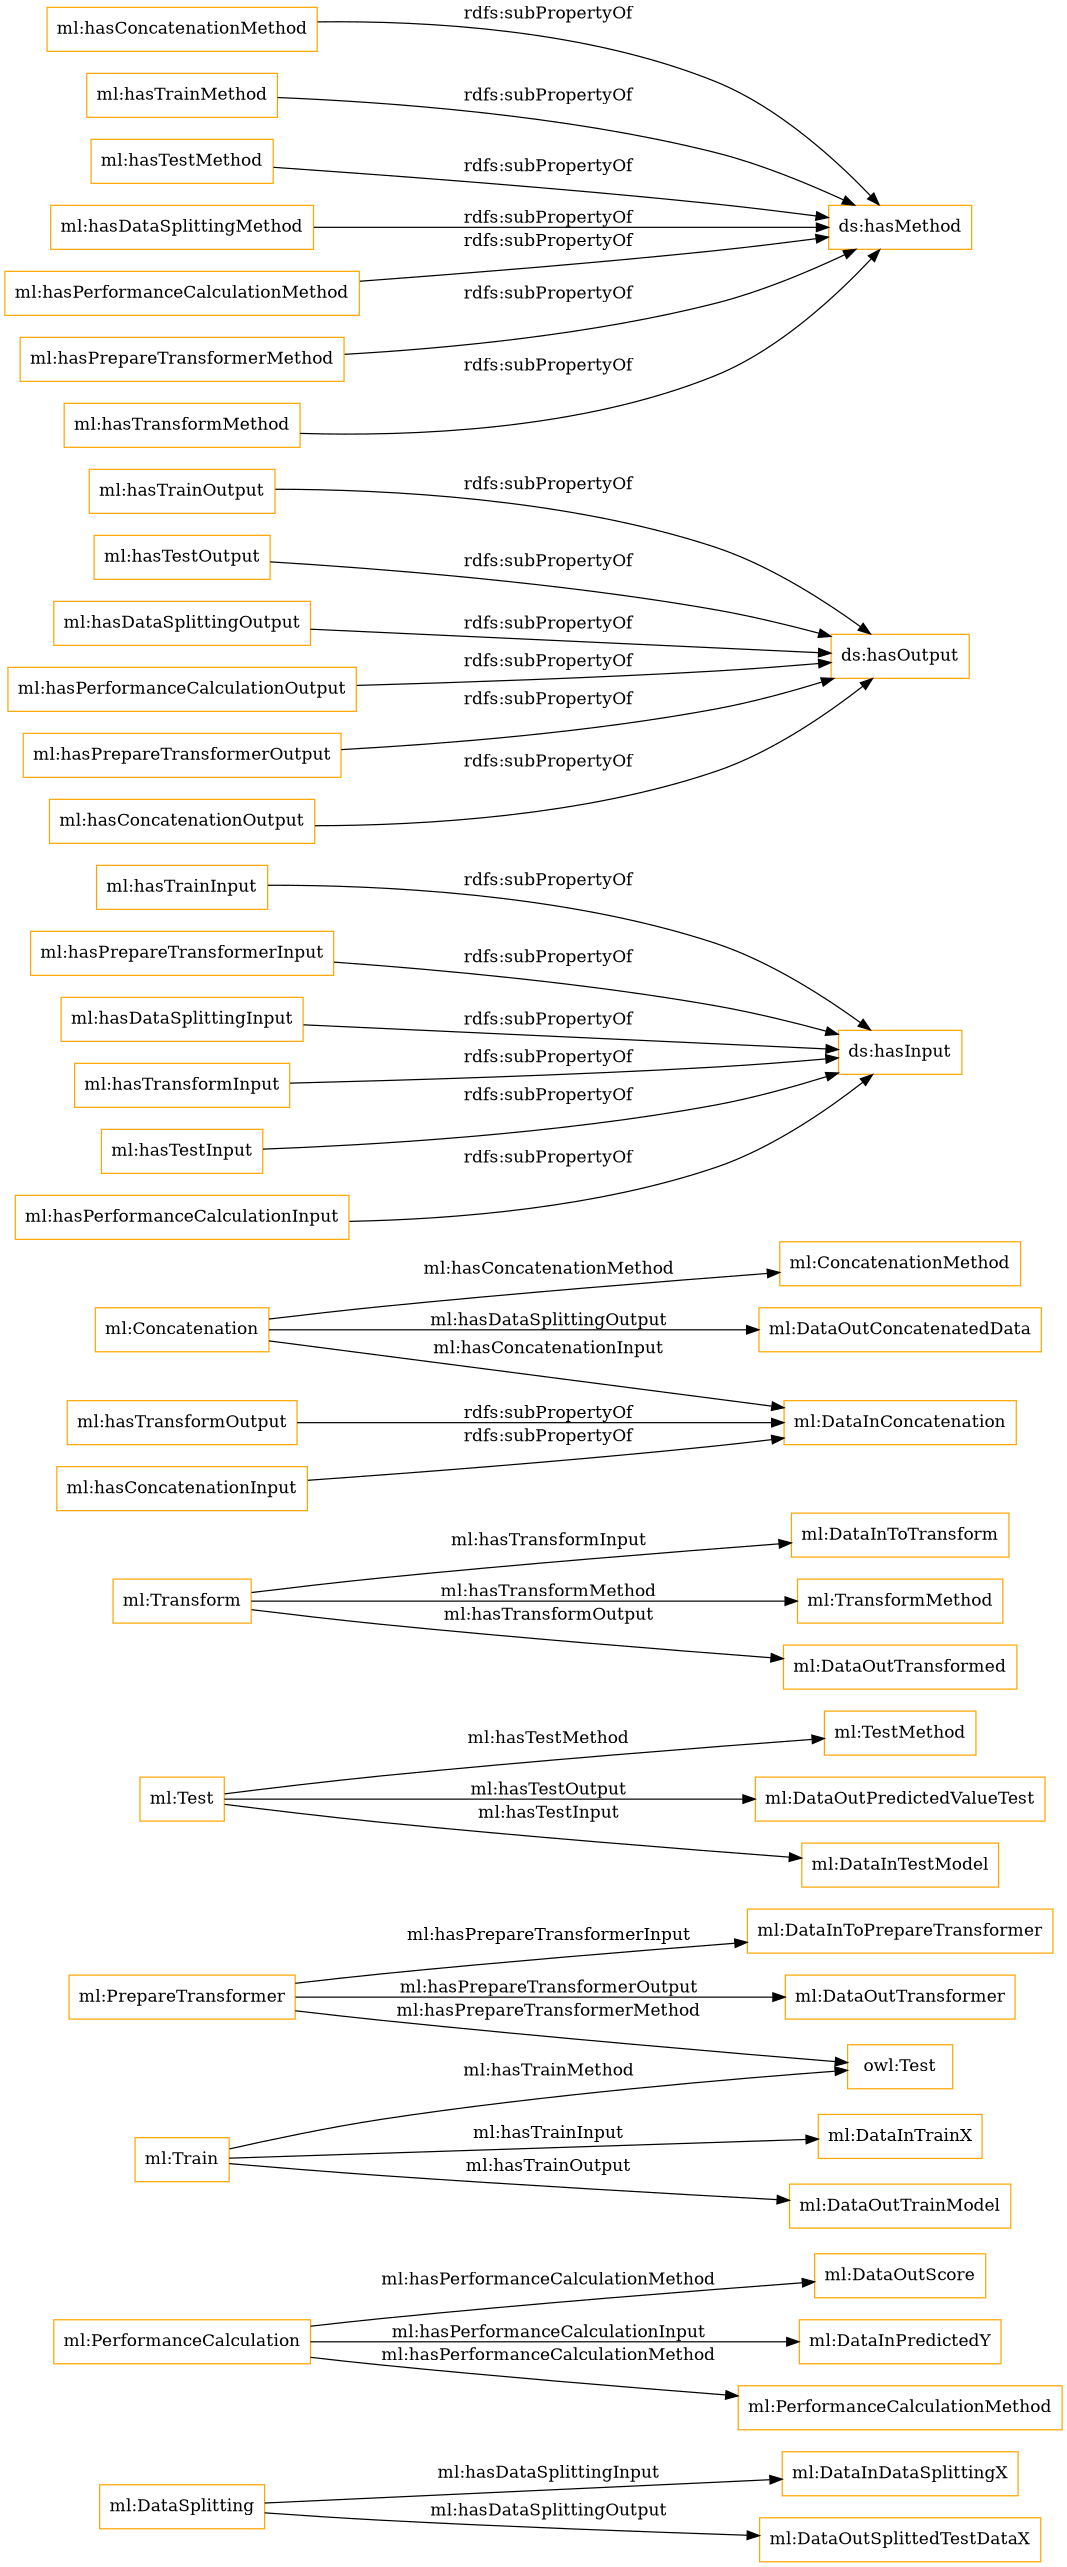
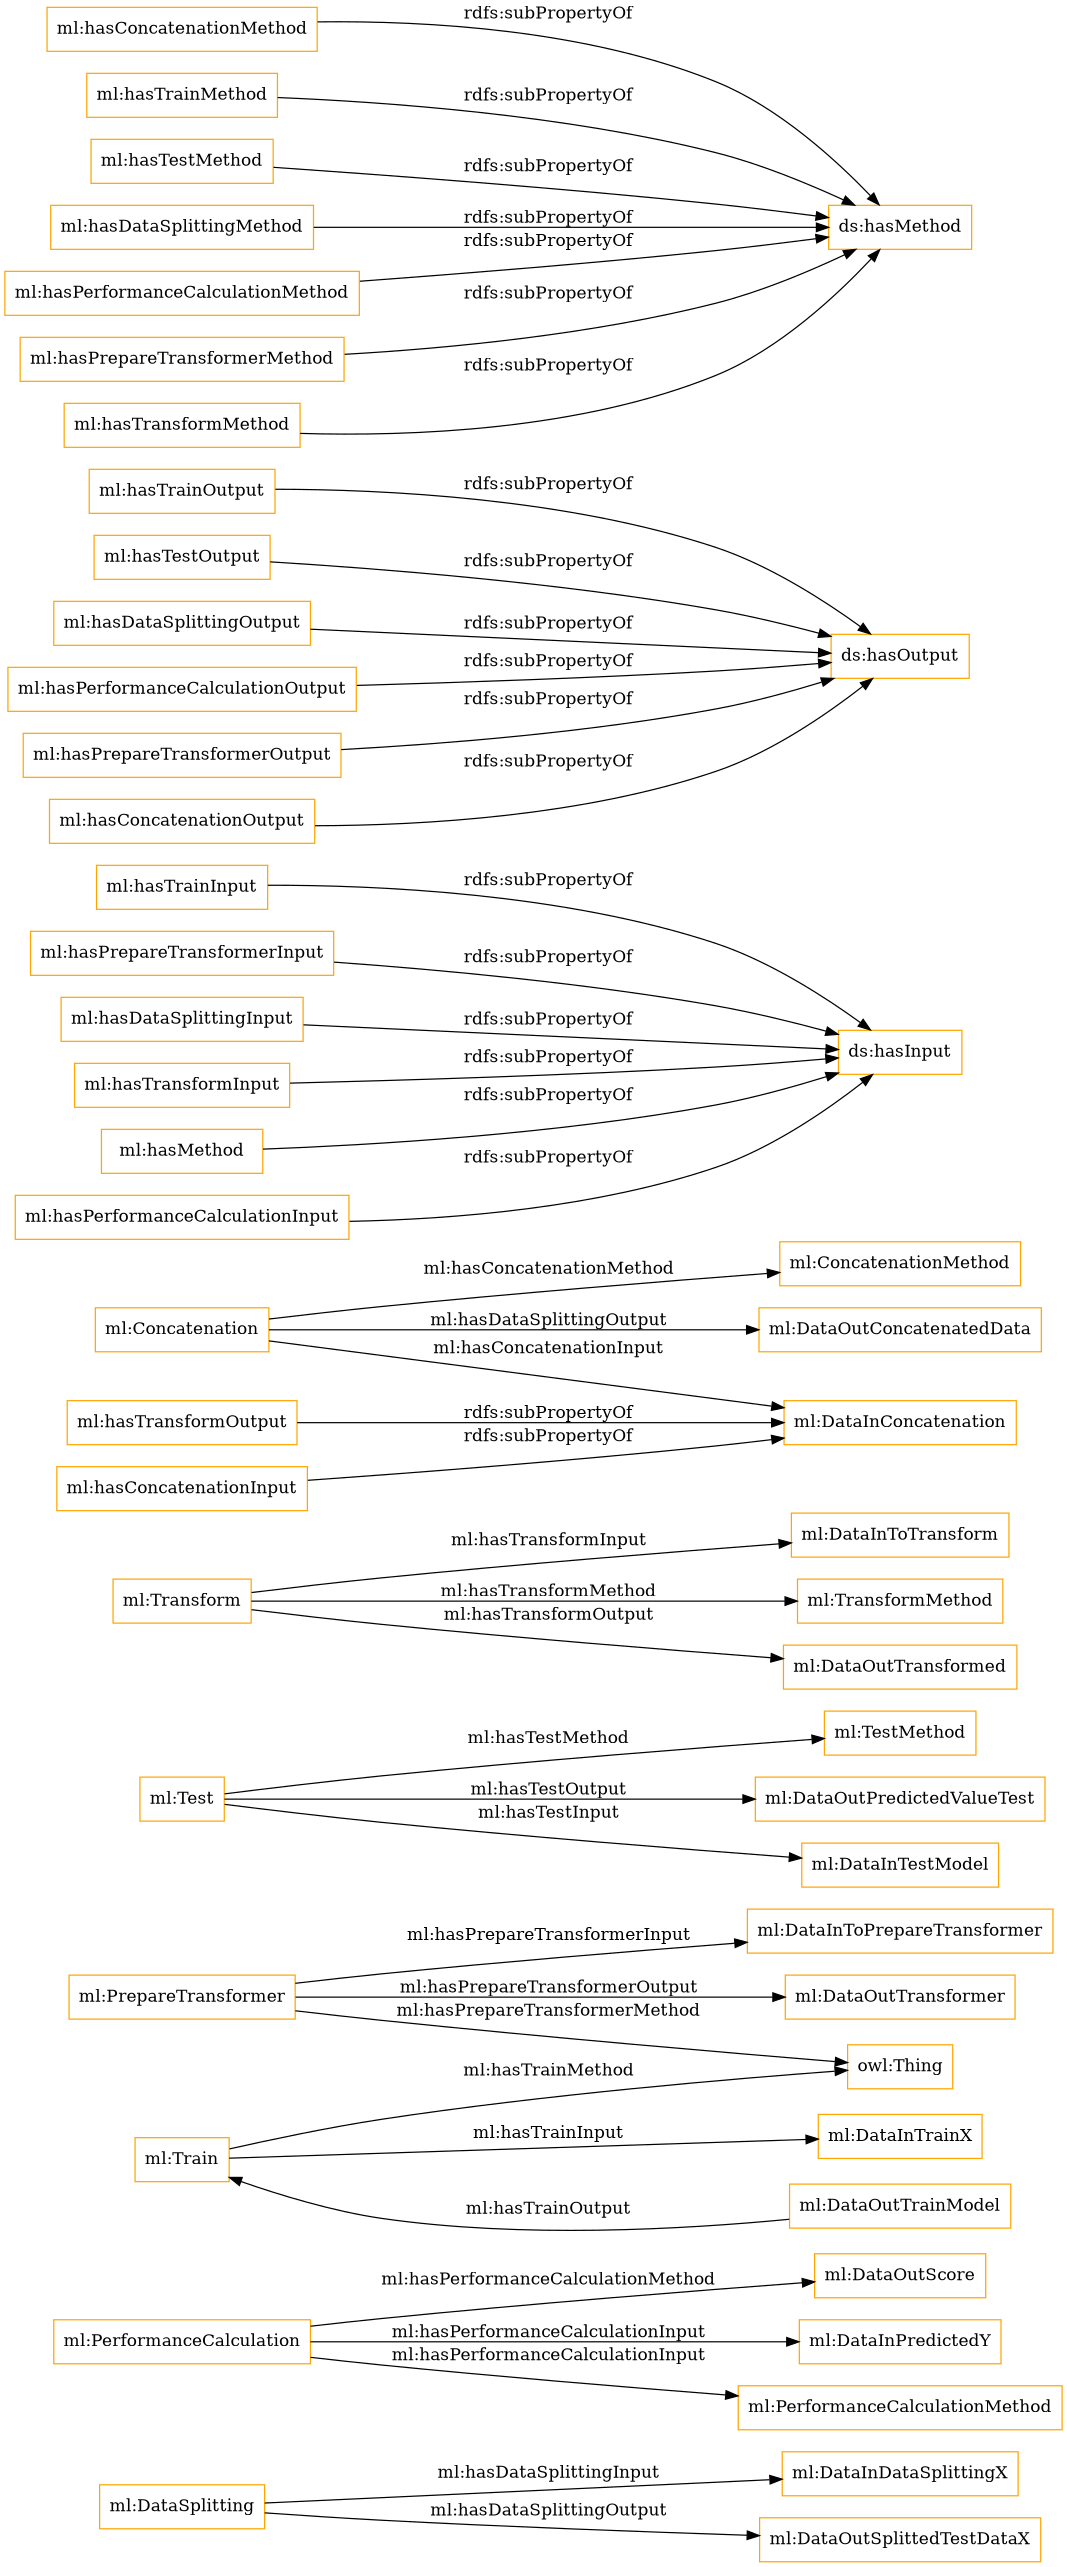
  digraph {
    rankdir=LR
    node [color=orange shape=rectangle]
    "ml:DataSplitting"
    "ml:DataInDataSplittingX"
    "ml:DataOutSplittedTestDataX"
    "ml:PerformanceCalculation"
    "ml:DataOutScore"
    "ml:DataInPredictedY"
    "ml:PerformanceCalculationMethod"
    "ml:PrepareTransformer"
    "ml:DataInToPrepareTransformer"
    "ml:DataOutTransformer"
-   "owl:Thing" [label="owl:Test"]
+   "owl:Thing"
    "ml:Test"
    "ml:TestMethod"
    "ml:DataOutPredictedValueTest"
    "ml:DataInTestModel"
    "ml:Transform"
    "ml:DataInToTransform"
    "ml:TransformMethod"
    "ml:DataOutTransformed"
    "ml:Train"
    "ml:DataInTrainX"
    "ml:DataOutTrainModel"
    "ml:Concatenation"
    "ml:DataInConcatenation"
    "ml:ConcatenationMethod"
    "ml:DataOutConcatenatedData"
    "ml:hasTrainInput"
    "ds:hasInput"
    "ml:hasTrainOutput"
    "ds:hasOutput"
    "ml:hasTestOutput"
    "ml:hasPrepareTransformerInput"
    "ml:hasConcatenationMethod"
    "ds:hasMethod"
    "ml:hasDataSplittingOutput"
    "ml:hasTrainMethod"
    "ml:hasPerformanceCalculationOutput"
    "ml:hasPrepareTransformerOutput"
    "ml:hasTestMethod"
    "ml:hasTransformOutput"
    "ml:hasDataSplittingMethod"
    "ml:hasDataSplittingInput"
    "ml:hasConcatenationInput"
    "ml:hasPerformanceCalculationMethod"
    "ml:hasTransformInput"
    "ml:hasPrepareTransformerMethod"
    "ml:hasTransformMethod"
-   "ml:hasTestInput"
+   "ml:hasTestInput" [label="ml:hasMethod"]
    "ml:hasPerformanceCalculationInput"
    "ml:hasConcatenationOutput"
    "ml:DataSplitting" -> "ml:DataInDataSplittingX" [label="ml:hasDataSplittingInput"]
    "ml:DataSplitting" -> "ml:DataOutSplittedTestDataX" [label="ml:hasDataSplittingOutput"]
    "ml:PerformanceCalculation" -> "ml:DataOutScore" [label="ml:hasPerformanceCalculationMethod"]
    "ml:PerformanceCalculation" -> "ml:DataInPredictedY" [label="ml:hasPerformanceCalculationInput"]
-   "ml:PerformanceCalculation" -> "ml:PerformanceCalculationMethod" [label="ml:hasPerformanceCalculationMethod"]
+   "ml:PerformanceCalculation" -> "ml:PerformanceCalculationMethod" [label="ml:hasPerformanceCalculationInput"]
    "ml:PrepareTransformer" -> "ml:DataInToPrepareTransformer" [label="ml:hasPrepareTransformerInput"]
    "ml:PrepareTransformer" -> "ml:DataOutTransformer" [label="ml:hasPrepareTransformerOutput"]
    "ml:PrepareTransformer" -> "owl:Thing" [label="ml:hasPrepareTransformerMethod"]
    "ml:Test" -> "ml:TestMethod" [label="ml:hasTestMethod"]
    "ml:Test" -> "ml:DataOutPredictedValueTest" [label="ml:hasTestOutput"]
    "ml:Test" -> "ml:DataInTestModel" [label="ml:hasTestInput"]
    "ml:Transform" -> "ml:DataInToTransform" [label="ml:hasTransformInput"]
    "ml:Transform" -> "ml:TransformMethod" [label="ml:hasTransformMethod"]
    "ml:Transform" -> "ml:DataOutTransformed" [label="ml:hasTransformOutput"]
    "ml:Train" -> "owl:Thing" [label="ml:hasTrainMethod"]
    "ml:Train" -> "ml:DataInTrainX" [label="ml:hasTrainInput"]
-   "ml:Train" -> "ml:DataOutTrainModel" [label="ml:hasTrainOutput"]
+   "ml:DataOutTrainModel" -> "ml:Train" [label="ml:hasTrainOutput"]
    "ml:Concatenation" -> "ml:DataInConcatenation" [label="ml:hasConcatenationInput"]
    "ml:Concatenation" -> "ml:ConcatenationMethod" [label="ml:hasConcatenationMethod"]
    "ml:Concatenation" -> "ml:DataOutConcatenatedData" [label="ml:hasDataSplittingOutput"]
    "ml:hasTrainInput" -> "ds:hasInput" [label="rdfs:subPropertyOf"]
    "ml:hasTrainOutput" -> "ds:hasOutput" [label="rdfs:subPropertyOf"]
    "ml:hasTestOutput" -> "ds:hasOutput" [label="rdfs:subPropertyOf"]
    "ml:hasPrepareTransformerInput" -> "ds:hasInput" [label="rdfs:subPropertyOf"]
    "ml:hasConcatenationMethod" -> "ds:hasMethod" [label="rdfs:subPropertyOf"]
    "ml:hasDataSplittingOutput" -> "ds:hasOutput" [label="rdfs:subPropertyOf"]
    "ml:hasTrainMethod" -> "ds:hasMethod" [label="rdfs:subPropertyOf"]
    "ml:hasPerformanceCalculationOutput" -> "ds:hasOutput" [label="rdfs:subPropertyOf"]
    "ml:hasPrepareTransformerOutput" -> "ds:hasOutput" [label="rdfs:subPropertyOf"]
    "ml:hasTestMethod" -> "ds:hasMethod" [label="rdfs:subPropertyOf"]
    "ml:hasTransformOutput" -> "ml:DataInConcatenation" [label="rdfs:subPropertyOf"]
    "ml:hasDataSplittingMethod" -> "ds:hasMethod" [label="rdfs:subPropertyOf"]
    "ml:hasDataSplittingInput" -> "ds:hasInput" [label="rdfs:subPropertyOf"]
    "ml:hasConcatenationInput" -> "ml:DataInConcatenation" [label="rdfs:subPropertyOf"]
    "ml:hasPerformanceCalculationMethod" -> "ds:hasMethod" [label="rdfs:subPropertyOf"]
    "ml:hasTransformInput" -> "ds:hasInput" [label="rdfs:subPropertyOf"]
    "ml:hasPrepareTransformerMethod" -> "ds:hasMethod" [label="rdfs:subPropertyOf"]
    "ml:hasTransformMethod" -> "ds:hasMethod" [label="rdfs:subPropertyOf"]
    "ml:hasTestInput" -> "ds:hasInput" [label="rdfs:subPropertyOf"]
    "ml:hasPerformanceCalculationInput" -> "ds:hasInput" [label="rdfs:subPropertyOf"]
    "ml:hasConcatenationOutput" -> "ds:hasOutput" [label="rdfs:subPropertyOf"]
  }
